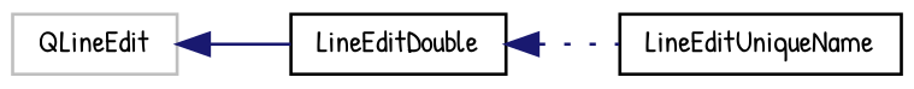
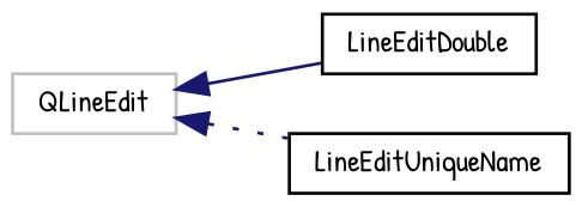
  digraph {
    fontname="Patrick Hand"
    rankdir=LR
    node [color=black fillcolor=white fontname="Patrick Hand" fontsize=10 shape=record style=filled]
    edge [color=midnightblue dir=back fontname="Patrick Hand" fontsize=10 labelfontname=Helvetica labelfontsize=10]
    n1 [color=grey75 height=0.2 label=QLineEdit width=0.4]
    n2 [height=0.2 label=LineEditDouble width=0.4]
    n3 [height=0.2 label=LineEditUniqueName width=0.4]
    n1 -> n2 [style=solid]
-   n2 -> n3 [style=dotted]
+   n1 -> n3 [style=dotted]
  }
